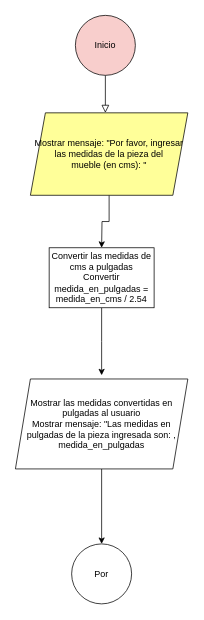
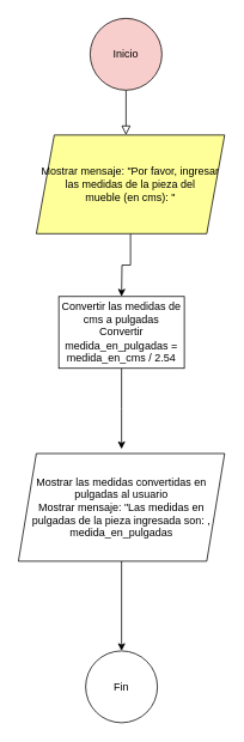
  <mxCell id="0" />
  <mxCell id="1" parent="0" />
  <mxCell id="2" value="" style="rounded=0;html=1;jettySize=auto;orthogonalLoop=1;fontSize=11;endArrow=block;endFill=0;endSize=8;strokeWidth=1;shadow=0;labelBackgroundColor=none;edgeStyle=orthogonalEdgeStyle;" parent="1" edge="1"><mxGeometry relative="1" as="geometry"><mxPoint x="140" y="100" as="sourcePoint" /><mxPoint x="140" y="150" as="targetPoint" /></mxGeometry></mxCell>
  <mxCell id="3" value="Inicio" style="ellipse;whiteSpace=wrap;html=1;aspect=fixed;fillColor=#f8cecc;" vertex="1" parent="1"><mxGeometry x="100" y="20" width="80" height="80" as="geometry" /></mxCell>
  <mxCell id="4" value="" style="edgeStyle=orthogonalEdgeStyle;rounded=0;orthogonalLoop=1;jettySize=auto;html=1;" edge="1" parent="1" source="5"><mxGeometry relative="1" as="geometry"><mxPoint x="135" y="330" as="targetPoint" /></mxGeometry></mxCell>
  <mxCell id="5" value="&lt;div&gt;Mostrar mensaje: &quot;Por favor, ingresar las medidas de la pieza del&lt;/div&gt;&lt;div&gt;mueble (en cms): &quot;&lt;/div&gt;" style="shape=parallelogram;perimeter=parallelogramPerimeter;whiteSpace=wrap;html=1;fixedSize=1;fillColor=#FFFF99;" vertex="1" parent="1"><mxGeometry x="40" y="150" width="210" height="110" as="geometry" /></mxCell>
  <mxCell id="6" value="" style="edgeStyle=orthogonalEdgeStyle;rounded=0;orthogonalLoop=1;jettySize=auto;html=1;" edge="1" parent="1" source="7"><mxGeometry relative="1" as="geometry"><mxPoint x="135" y="500" as="targetPoint" /></mxGeometry></mxCell>
  <mxCell id="7" value="&lt;div&gt;Convertir las medidas de cms a pulgadas&lt;/div&gt;&lt;div&gt;Convertir medida_en_pulgadas = medida_en_cms / 2.54&lt;/div&gt;" style="rounded=0;whiteSpace=wrap;html=1;" vertex="1" parent="1"><mxGeometry x="65" y="330" width="140" height="80" as="geometry" /></mxCell>
  <mxCell id="8" value="" style="edgeStyle=orthogonalEdgeStyle;rounded=0;orthogonalLoop=1;jettySize=auto;html=1;" edge="1" parent="1" source="9" target="10"><mxGeometry relative="1" as="geometry" /></mxCell>
  <mxCell id="9" value="&lt;div&gt;&lt;div&gt;Mostrar las medidas convertidas en pulgadas al usuario&lt;/div&gt;&lt;div&gt;Mostrar mensaje: &quot;Las medidas en pulgadas de la pieza ingresada son: , medida_en_pulgadas&lt;/div&gt;&lt;/div&gt;" style="shape=parallelogram;perimeter=parallelogramPerimeter;whiteSpace=wrap;html=1;fixedSize=1;" vertex="1" parent="1"><mxGeometry x="20" y="505" width="230" height="120" as="geometry" /></mxCell>
- <mxCell id="10" value="Por" style="ellipse;whiteSpace=wrap;html=1;" vertex="1" parent="1"><mxGeometry x="95" y="725" width="80" height="80" as="geometry" /></mxCell>
+ <mxCell id="10" value="Fin" style="ellipse;whiteSpace=wrap;html=1;" vertex="1" parent="1"><mxGeometry x="95" y="725" width="80" height="80" as="geometry" /></mxCell>
